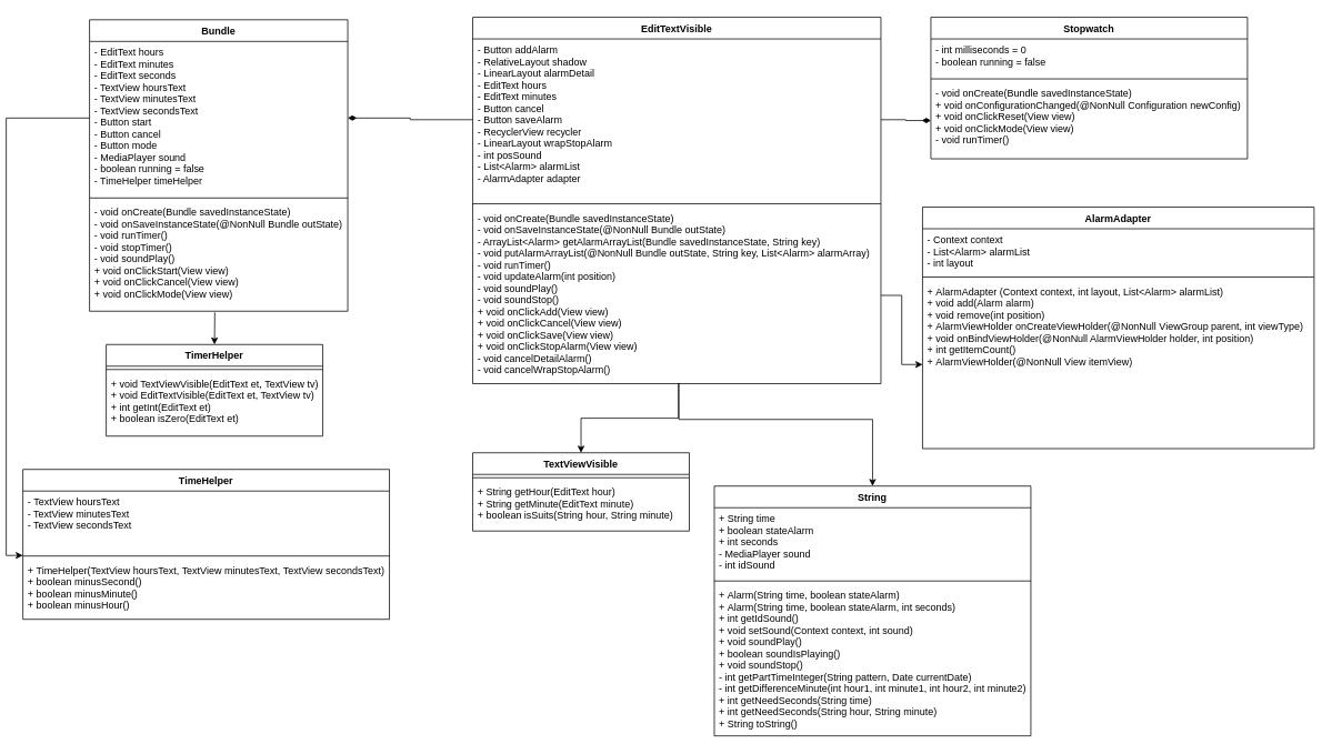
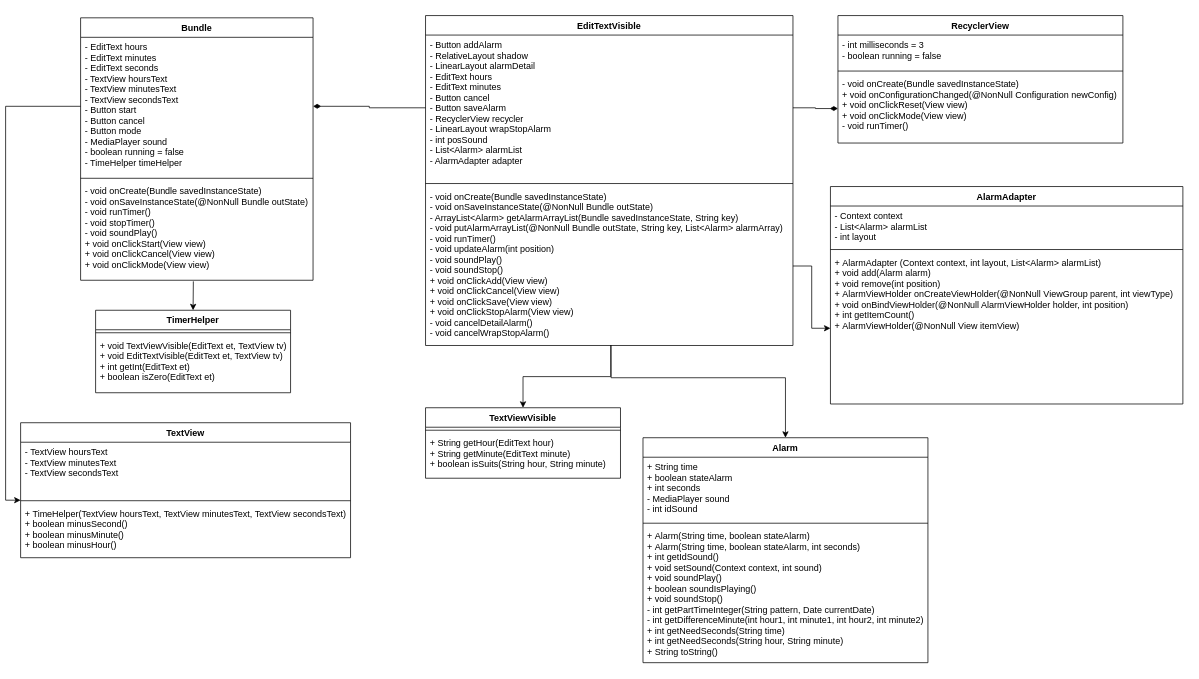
  <mxCell id="0" />
  <mxCell id="1" parent="0" />
  <mxCell id="2" value="EditTextVisible" style="swimlane;fontStyle=1;align=center;verticalAlign=top;childLayout=stackLayout;horizontal=1;startSize=26;horizontalStack=0;resizeParent=1;resizeParentMax=0;resizeLast=0;collapsible=1;marginBottom=0;" parent="1" vertex="1"><mxGeometry x="560" y="20" width="490" height="440" as="geometry" /></mxCell>
  <mxCell id="3" value="- Button addAlarm&#10;- RelativeLayout shadow&#10;- LinearLayout alarmDetail&#10;- EditText hours&#10;- EditText minutes&#10;- Button cancel&#10;- Button saveAlarm&#10;- RecyclerView recycler&#10;- LinearLayout wrapStopAlarm&#10;- int posSound&#10;- List&lt;Alarm&gt; alarmList&#10;- AlarmAdapter adapter" style="text;strokeColor=none;fillColor=none;align=left;verticalAlign=top;spacingLeft=4;spacingRight=4;overflow=hidden;rotatable=0;points=[[0,0.5],[1,0.5]];portConstraint=eastwest;" parent="2" vertex="1"><mxGeometry y="26" width="490" height="194" as="geometry" /></mxCell>
  <mxCell id="4" value="" style="line;strokeWidth=1;fillColor=none;align=left;verticalAlign=middle;spacingTop=-1;spacingLeft=3;spacingRight=3;rotatable=0;labelPosition=right;points=[];portConstraint=eastwest;" parent="2" vertex="1"><mxGeometry y="220" width="490" height="8" as="geometry" /></mxCell>
  <mxCell id="5" value="- void onCreate(Bundle savedInstanceState)&#10;- void onSaveInstanceState(@NonNull Bundle outState)&#10;- ArrayList&lt;Alarm&gt; getAlarmArrayList(Bundle savedInstanceState, String key)&#10;- void putAlarmArrayList(@NonNull Bundle outState, String key, List&lt;Alarm&gt; alarmArray)&#10;- void runTimer()&#10;- void updateAlarm(int position)&#10;- void soundPlay()&#10;- void soundStop()&#10;+ void onClickAdd(View view)&#10;+ void onClickCancel(View view)&#10;+ void onClickSave(View view)&#10;+ void onClickStopAlarm(View view)&#10;- void cancelDetailAlarm()&#10;- void cancelWrapStopAlarm()" style="text;strokeColor=none;fillColor=none;align=left;verticalAlign=top;spacingLeft=4;spacingRight=4;overflow=hidden;rotatable=0;points=[[0,0.5],[1,0.5]];portConstraint=eastwest;" parent="2" vertex="1"><mxGeometry y="228" width="490" height="212" as="geometry" /></mxCell>
  <mxCell id="6" value="TextViewVisible" style="swimlane;fontStyle=1;align=center;verticalAlign=top;childLayout=stackLayout;horizontal=1;startSize=26;horizontalStack=0;resizeParent=1;resizeParentMax=0;resizeLast=0;collapsible=1;marginBottom=0;" parent="1" vertex="1"><mxGeometry x="560" y="543" width="260" height="94" as="geometry" /></mxCell>
  <mxCell id="7" value="" style="line;strokeWidth=1;fillColor=none;align=left;verticalAlign=middle;spacingTop=-1;spacingLeft=3;spacingRight=3;rotatable=0;labelPosition=right;points=[];portConstraint=eastwest;" parent="6" vertex="1"><mxGeometry y="26" width="260" height="8" as="geometry" /></mxCell>
  <mxCell id="8" value="+ String getHour(EditText hour)&#10;+ String getMinute(EditText minute)&#10;+ boolean isSuits(String hour, String minute)" style="text;strokeColor=none;fillColor=none;align=left;verticalAlign=top;spacingLeft=4;spacingRight=4;overflow=hidden;rotatable=0;points=[[0,0.5],[1,0.5]];portConstraint=eastwest;" parent="6" vertex="1"><mxGeometry y="34" width="260" height="60" as="geometry" /></mxCell>
  <mxCell id="9" style="edgeStyle=orthogonalEdgeStyle;rounded=0;orthogonalLoop=1;jettySize=auto;html=1;entryX=0.5;entryY=0;entryDx=0;entryDy=0;exitX=0.504;exitY=0.998;exitDx=0;exitDy=0;exitPerimeter=0;" parent="1" source="5" target="6" edge="1"><mxGeometry relative="1" as="geometry"><mxPoint x="805" y="473" as="sourcePoint" /></mxGeometry></mxCell>
  <mxCell id="10" value="Bundle" style="swimlane;fontStyle=1;align=center;verticalAlign=top;childLayout=stackLayout;horizontal=1;startSize=26;horizontalStack=0;resizeParent=1;resizeParentMax=0;resizeLast=0;collapsible=1;marginBottom=0;" parent="1" vertex="1"><mxGeometry x="100" y="23" width="310" height="350" as="geometry" /></mxCell>
  <mxCell id="11" value="- EditText hours&#10;- EditText minutes&#10;- EditText seconds&#10;- TextView hoursText&#10;- TextView minutesText&#10;- TextView secondsText&#10;- Button start&#10;- Button cancel&#10;- Button mode&#10;- MediaPlayer sound&#10;- boolean running = false&#10;- TimeHelper timeHelper" style="text;strokeColor=none;fillColor=none;align=left;verticalAlign=top;spacingLeft=4;spacingRight=4;overflow=hidden;rotatable=0;points=[[0,0.5],[1,0.5]];portConstraint=eastwest;" parent="10" vertex="1"><mxGeometry y="26" width="310" height="184" as="geometry" /></mxCell>
  <mxCell id="12" value="" style="line;strokeWidth=1;fillColor=none;align=left;verticalAlign=middle;spacingTop=-1;spacingLeft=3;spacingRight=3;rotatable=0;labelPosition=right;points=[];portConstraint=eastwest;" parent="10" vertex="1"><mxGeometry y="210" width="310" height="8" as="geometry" /></mxCell>
  <mxCell id="13" value="- void onCreate(Bundle savedInstanceState)&#10;- void onSaveInstanceState(@NonNull Bundle outState)&#10;- void runTimer()&#10;- void stopTimer()&#10;- void soundPlay()&#10;+ void onClickStart(View view)&#10;+ void onClickCancel(View view)&#10;+ void onClickMode(View view)" style="text;strokeColor=none;fillColor=none;align=left;verticalAlign=top;spacingLeft=4;spacingRight=4;overflow=hidden;rotatable=0;points=[[0,0.5],[1,0.5]];portConstraint=eastwest;" parent="10" vertex="1"><mxGeometry y="218" width="310" height="132" as="geometry" /></mxCell>
  <mxCell id="14" value="TimerHelper" style="swimlane;fontStyle=1;align=center;verticalAlign=top;childLayout=stackLayout;horizontal=1;startSize=26;horizontalStack=0;resizeParent=1;resizeParentMax=0;resizeLast=0;collapsible=1;marginBottom=0;" parent="1" vertex="1"><mxGeometry x="120" y="413" width="260" height="110" as="geometry" /></mxCell>
  <mxCell id="15" value="" style="line;strokeWidth=1;fillColor=none;align=left;verticalAlign=middle;spacingTop=-1;spacingLeft=3;spacingRight=3;rotatable=0;labelPosition=right;points=[];portConstraint=eastwest;" parent="14" vertex="1"><mxGeometry y="26" width="260" height="8" as="geometry" /></mxCell>
  <mxCell id="16" value="+ void TextViewVisible(EditText et, TextView tv)&#10;+ void EditTextVisible(EditText et, TextView tv)&#10;+ int getInt(EditText et)&#10;+ boolean isZero(EditText et)" style="text;strokeColor=none;fillColor=none;align=left;verticalAlign=top;spacingLeft=4;spacingRight=4;overflow=hidden;rotatable=0;points=[[0,0.5],[1,0.5]];portConstraint=eastwest;" parent="14" vertex="1"><mxGeometry y="34" width="260" height="76" as="geometry" /></mxCell>
  <mxCell id="17" style="edgeStyle=orthogonalEdgeStyle;rounded=0;orthogonalLoop=1;jettySize=auto;html=1;entryX=0.5;entryY=0;entryDx=0;entryDy=0;exitX=0.485;exitY=1.011;exitDx=0;exitDy=0;exitPerimeter=0;" parent="1" source="13" target="14" edge="1"><mxGeometry relative="1" as="geometry"><mxPoint x="80" y="203" as="sourcePoint" /><Array as="points" /></mxGeometry></mxCell>
- <mxCell id="18" value="TimeHelper" style="swimlane;fontStyle=1;align=center;verticalAlign=top;childLayout=stackLayout;horizontal=1;startSize=26;horizontalStack=0;resizeParent=1;resizeParentMax=0;resizeLast=0;collapsible=1;marginBottom=0;" parent="1" vertex="1"><mxGeometry x="20" y="563" width="440" height="180" as="geometry" /></mxCell>
+ <mxCell id="18" value="TextView" style="swimlane;fontStyle=1;align=center;verticalAlign=top;childLayout=stackLayout;horizontal=1;startSize=26;horizontalStack=0;resizeParent=1;resizeParentMax=0;resizeLast=0;collapsible=1;marginBottom=0;" parent="1" vertex="1"><mxGeometry x="20" y="563" width="440" height="180" as="geometry" /></mxCell>
  <mxCell id="19" value="- TextView hoursText&#10;- TextView minutesText&#10;- TextView secondsText" style="text;strokeColor=none;fillColor=none;align=left;verticalAlign=top;spacingLeft=4;spacingRight=4;overflow=hidden;rotatable=0;points=[[0,0.5],[1,0.5]];portConstraint=eastwest;" parent="18" vertex="1"><mxGeometry y="26" width="440" height="74" as="geometry" /></mxCell>
  <mxCell id="20" value="" style="line;strokeWidth=1;fillColor=none;align=left;verticalAlign=middle;spacingTop=-1;spacingLeft=3;spacingRight=3;rotatable=0;labelPosition=right;points=[];portConstraint=eastwest;" parent="18" vertex="1"><mxGeometry y="100" width="440" height="8" as="geometry" /></mxCell>
  <mxCell id="21" value="+ TimeHelper(TextView hoursText, TextView minutesText, TextView secondsText)&#10;+ boolean minusSecond()&#10;+ boolean minusMinute()&#10;+ boolean minusHour()" style="text;strokeColor=none;fillColor=none;align=left;verticalAlign=top;spacingLeft=4;spacingRight=4;overflow=hidden;rotatable=0;points=[[0,0.5],[1,0.5]];portConstraint=eastwest;" parent="18" vertex="1"><mxGeometry y="108" width="440" height="72" as="geometry" /></mxCell>
  <mxCell id="22" style="edgeStyle=orthogonalEdgeStyle;rounded=0;orthogonalLoop=1;jettySize=auto;html=1;entryX=0;entryY=-0.065;entryDx=0;entryDy=0;entryPerimeter=0;" parent="1" source="11" target="21" edge="1"><mxGeometry relative="1" as="geometry" /></mxCell>
- <mxCell id="23" value="Stopwatch" style="swimlane;fontStyle=1;align=center;verticalAlign=top;childLayout=stackLayout;horizontal=1;startSize=26;horizontalStack=0;resizeParent=1;resizeParentMax=0;resizeLast=0;collapsible=1;marginBottom=0;" parent="1" vertex="1"><mxGeometry x="1110" y="20" width="380" height="170" as="geometry" /></mxCell>
- <mxCell id="24" value="- int milliseconds = 0&#10;- boolean running = false" style="text;strokeColor=none;fillColor=none;align=left;verticalAlign=top;spacingLeft=4;spacingRight=4;overflow=hidden;rotatable=0;points=[[0,0.5],[1,0.5]];portConstraint=eastwest;" parent="23" vertex="1"><mxGeometry y="26" width="380" height="44" as="geometry" /></mxCell>
+ <mxCell id="23" value="RecyclerView" style="swimlane;fontStyle=1;align=center;verticalAlign=top;childLayout=stackLayout;horizontal=1;startSize=26;horizontalStack=0;resizeParent=1;resizeParentMax=0;resizeLast=0;collapsible=1;marginBottom=0;" parent="1" vertex="1"><mxGeometry x="1110" y="20" width="380" height="170" as="geometry" /></mxCell>
+ <mxCell id="24" value="- int milliseconds = 3&#10;- boolean running = false" style="text;strokeColor=none;fillColor=none;align=left;verticalAlign=top;spacingLeft=4;spacingRight=4;overflow=hidden;rotatable=0;points=[[0,0.5],[1,0.5]];portConstraint=eastwest;" parent="23" vertex="1"><mxGeometry y="26" width="380" height="44" as="geometry" /></mxCell>
  <mxCell id="25" value="" style="line;strokeWidth=1;fillColor=none;align=left;verticalAlign=middle;spacingTop=-1;spacingLeft=3;spacingRight=3;rotatable=0;labelPosition=right;points=[];portConstraint=eastwest;" parent="23" vertex="1"><mxGeometry y="70" width="380" height="8" as="geometry" /></mxCell>
  <mxCell id="26" value="- void onCreate(Bundle savedInstanceState)&#10;+ void onConfigurationChanged(@NonNull Configuration newConfig)&#10;+ void onClickReset(View view)&#10;+ void onClickMode(View view)&#10;- void runTimer()" style="text;strokeColor=none;fillColor=none;align=left;verticalAlign=top;spacingLeft=4;spacingRight=4;overflow=hidden;rotatable=0;points=[[0,0.5],[1,0.5]];portConstraint=eastwest;" parent="23" vertex="1"><mxGeometry y="78" width="380" height="92" as="geometry" /></mxCell>
  <mxCell id="27" style="edgeStyle=orthogonalEdgeStyle;rounded=0;orthogonalLoop=1;jettySize=auto;html=1;entryX=0;entryY=0.5;entryDx=0;entryDy=0;endArrow=diamondThin;endFill=1;startSize=8;endSize=8;sourcePerimeterSpacing=0;strokeWidth=1;exitX=1;exitY=0.5;exitDx=0;exitDy=0;" parent="1" source="3" target="26" edge="1"><mxGeometry relative="1" as="geometry" /></mxCell>
  <mxCell id="28" style="edgeStyle=orthogonalEdgeStyle;rounded=0;orthogonalLoop=1;jettySize=auto;html=1;entryX=1;entryY=0.5;entryDx=0;entryDy=0;endArrow=diamondThin;endFill=1;startSize=8;endSize=8;sourcePerimeterSpacing=0;strokeWidth=1;" parent="1" source="3" target="11" edge="1"><mxGeometry relative="1" as="geometry" /></mxCell>
- <mxCell id="29" value="String" style="swimlane;fontStyle=1;align=center;verticalAlign=top;childLayout=stackLayout;horizontal=1;startSize=26;horizontalStack=0;resizeParent=1;resizeParentMax=0;resizeLast=0;collapsible=1;marginBottom=0;" vertex="1" parent="1"><mxGeometry x="850" y="583" width="380" height="300" as="geometry" /></mxCell>
+ <mxCell id="29" value="Alarm" style="swimlane;fontStyle=1;align=center;verticalAlign=top;childLayout=stackLayout;horizontal=1;startSize=26;horizontalStack=0;resizeParent=1;resizeParentMax=0;resizeLast=0;collapsible=1;marginBottom=0;" vertex="1" parent="1"><mxGeometry x="850" y="583" width="380" height="300" as="geometry" /></mxCell>
  <mxCell id="30" value="+ String time&#10;+ boolean stateAlarm&#10;+ int seconds&#10;- MediaPlayer sound&#10;- int idSound" style="text;strokeColor=none;fillColor=none;align=left;verticalAlign=top;spacingLeft=4;spacingRight=4;overflow=hidden;rotatable=0;points=[[0,0.5],[1,0.5]];portConstraint=eastwest;" vertex="1" parent="29"><mxGeometry y="26" width="380" height="84" as="geometry" /></mxCell>
  <mxCell id="31" value="" style="line;strokeWidth=1;fillColor=none;align=left;verticalAlign=middle;spacingTop=-1;spacingLeft=3;spacingRight=3;rotatable=0;labelPosition=right;points=[];portConstraint=eastwest;" vertex="1" parent="29"><mxGeometry y="110" width="380" height="8" as="geometry" /></mxCell>
  <mxCell id="32" value="+ Alarm(String time, boolean stateAlarm)&#10;+ Alarm(String time, boolean stateAlarm, int seconds)&#10;+ int getIdSound()&#10;+ void setSound(Context context, int sound)&#10;+ void soundPlay()&#10;+ boolean soundIsPlaying()&#10;+ void soundStop()&#10;- int getPartTimeInteger(String pattern, Date currentDate)&#10;- int getDifferenceMinute(int hour1, int minute1, int hour2, int minute2)&#10;+ int getNeedSeconds(String time)&#10;+ int getNeedSeconds(String hour, String minute)&#10;+ String toString()" style="text;strokeColor=none;fillColor=none;align=left;verticalAlign=top;spacingLeft=4;spacingRight=4;overflow=hidden;rotatable=0;points=[[0,0.5],[1,0.5]];portConstraint=eastwest;" vertex="1" parent="29"><mxGeometry y="118" width="380" height="182" as="geometry" /></mxCell>
  <mxCell id="33" style="edgeStyle=orthogonalEdgeStyle;rounded=0;orthogonalLoop=1;jettySize=auto;html=1;exitX=0.505;exitY=0.998;exitDx=0;exitDy=0;exitPerimeter=0;entryX=0.5;entryY=0;entryDx=0;entryDy=0;" edge="1" parent="1" source="5" target="29"><mxGeometry relative="1" as="geometry"><mxPoint x="816.96" y="469.576" as="sourcePoint" /><mxPoint x="1110" y="543" as="targetPoint" /><Array as="points"><mxPoint x="808" y="503" /><mxPoint x="1040" y="503" /></Array></mxGeometry></mxCell>
  <mxCell id="34" value="AlarmAdapter" style="swimlane;fontStyle=1;align=center;verticalAlign=top;childLayout=stackLayout;horizontal=1;startSize=26;horizontalStack=0;resizeParent=1;resizeParentMax=0;resizeLast=0;collapsible=1;marginBottom=0;" vertex="1" parent="1"><mxGeometry x="1100" y="248" width="470" height="290" as="geometry" /></mxCell>
  <mxCell id="35" value="- Context context&#10;- List&lt;Alarm&gt; alarmList&#10;- int layout" style="text;strokeColor=none;fillColor=none;align=left;verticalAlign=top;spacingLeft=4;spacingRight=4;overflow=hidden;rotatable=0;points=[[0,0.5],[1,0.5]];portConstraint=eastwest;" vertex="1" parent="34"><mxGeometry y="26" width="470" height="54" as="geometry" /></mxCell>
  <mxCell id="36" value="" style="line;strokeWidth=1;fillColor=none;align=left;verticalAlign=middle;spacingTop=-1;spacingLeft=3;spacingRight=3;rotatable=0;labelPosition=right;points=[];portConstraint=eastwest;" vertex="1" parent="34"><mxGeometry y="80" width="470" height="8" as="geometry" /></mxCell>
  <mxCell id="37" value="+ AlarmAdapter (Context context, int layout, List&lt;Alarm&gt; alarmList)&#10;+ void add(Alarm alarm)&#10;+ void remove(int position)&#10;+ AlarmViewHolder onCreateViewHolder(@NonNull ViewGroup parent, int viewType)&#10;+ void onBindViewHolder(@NonNull AlarmViewHolder holder, int position)&#10;+ int getItemCount()&#10;+ AlarmViewHolder(@NonNull View itemView)" style="text;strokeColor=none;fillColor=none;align=left;verticalAlign=top;spacingLeft=4;spacingRight=4;overflow=hidden;rotatable=0;points=[[0,0.5],[1,0.5]];portConstraint=eastwest;" vertex="1" parent="34"><mxGeometry y="88" width="470" height="202" as="geometry" /></mxCell>
  <mxCell id="38" style="edgeStyle=orthogonalEdgeStyle;rounded=0;orthogonalLoop=1;jettySize=auto;html=1;" edge="1" parent="1" source="5" target="37"><mxGeometry relative="1" as="geometry" /></mxCell>
